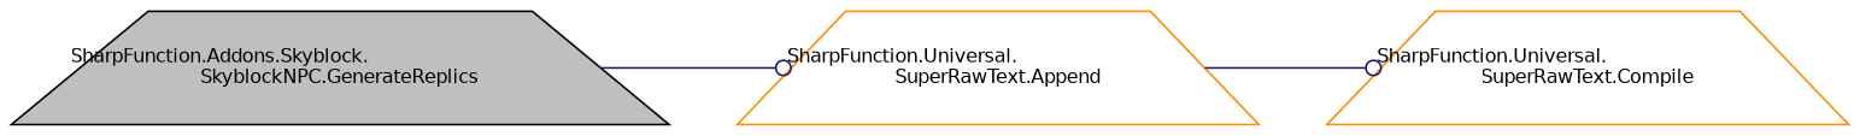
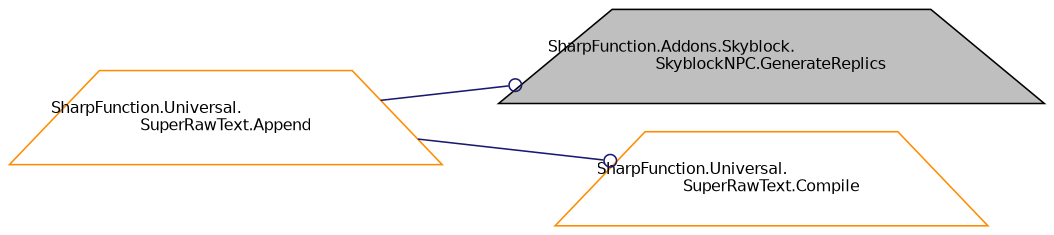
  digraph {
    rankdir=LR
    node [color=darkorange fillcolor=white fontname=Helvetica fontsize=10 shape=trapezium style=filled]
    edge [arrowhead=odot color=midnightblue fontname=Helvetica fontsize=10 labelfontname=Helvetica labelfontsize=10 style=solid]
    n1 [color=black fillcolor=grey75 fontcolor=black height=0.2 label="SharpFunction.Addons.Skyblock.\lSkyblockNPC.GenerateReplics" width=0.4]
    n2 [height=0.2 label="SharpFunction.Universal.\lSuperRawText.Append" width=0.4]
    n3 [height=0.2 label="SharpFunction.Universal.\lSuperRawText.Compile" width=0.4]
-   n1 -> n2
+   n2 -> n1
    n2 -> n3
  }
